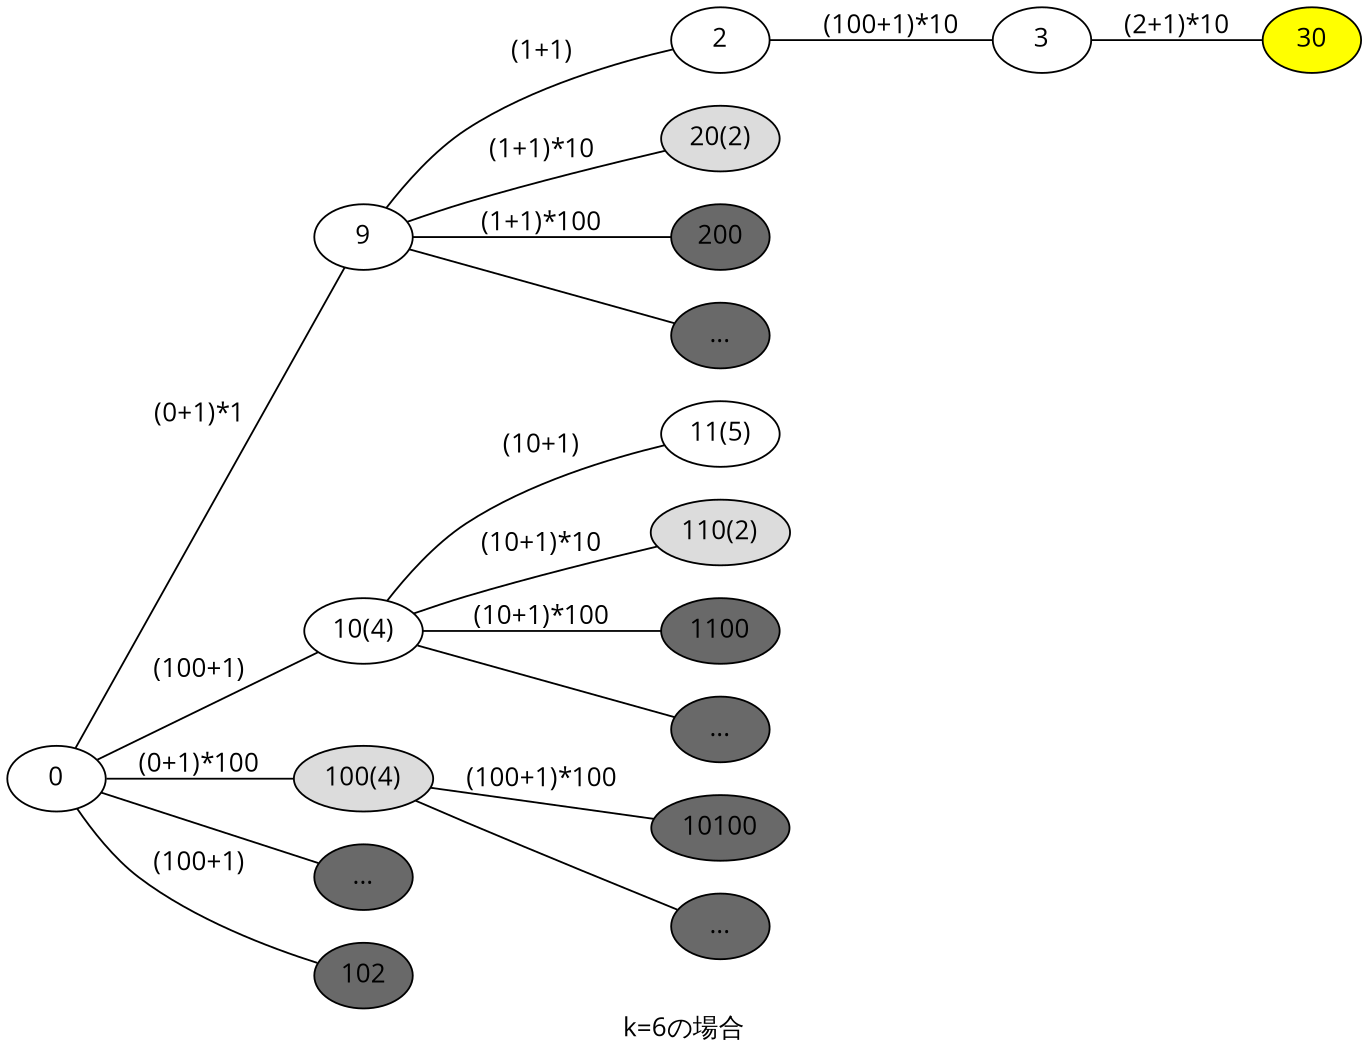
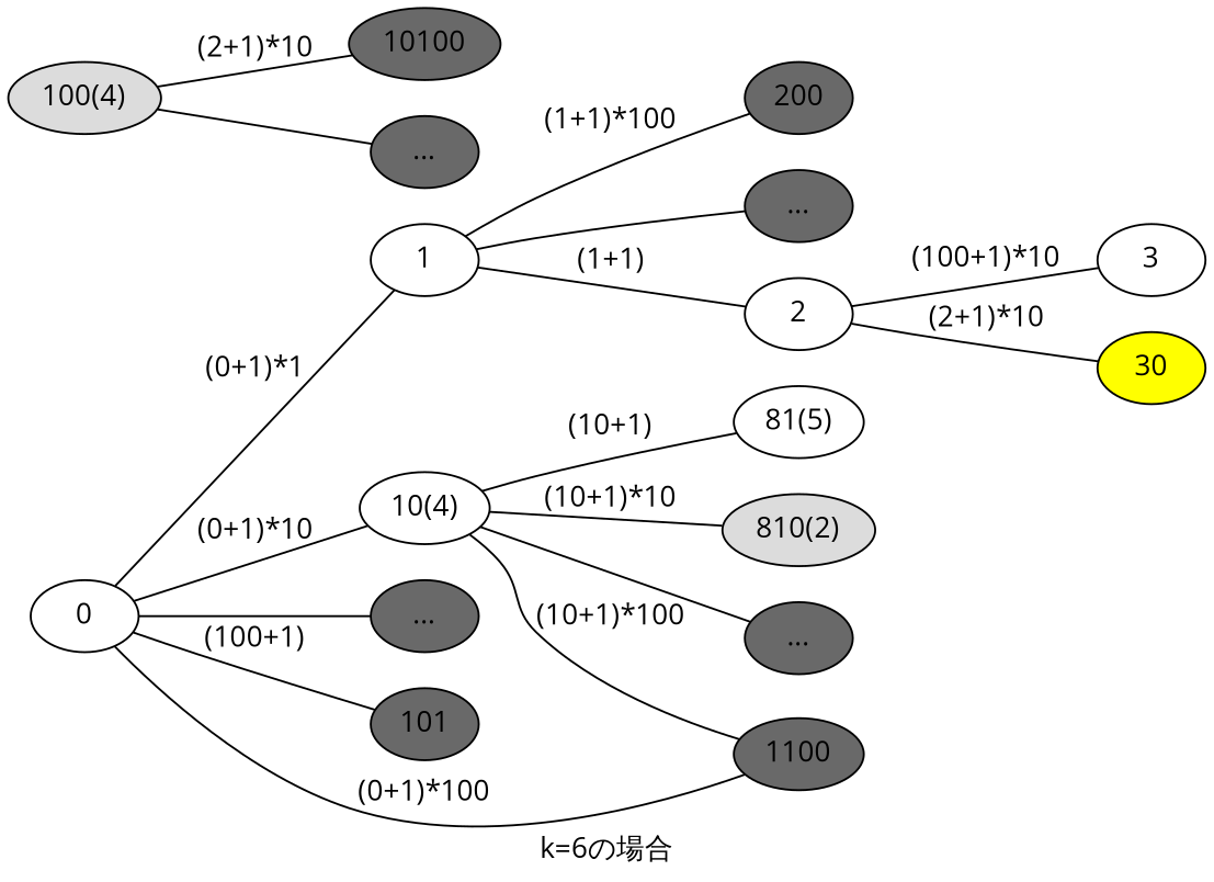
  graph {
    fontname="Open Sans"
    label="k=6の場合"
    rankdir=LR
    node [fontname="Open Sans" fillcolor="#696969" style=filled]
    edge [fontname="Open Sans"]
    0 [fillcolor="" style=""]
-   1 [label=9 fillcolor="" style=""]
+   1 [fillcolor="" style=""]
    "10(4)" [fillcolor="" style=""]
    "100(4)" [fillcolor="#dcdcdc"]
    n5 [label="..."]
-   101 [label=102]
+   101
    2 [fillcolor="" style=""]
-   "20(2)" [fillcolor="#dcdcdc"]
    200
    n10 [label="..."]
-   "11(5)" [fillcolor="" style=""]
-   "110(2)" [fillcolor="#dcdcdc"]
+   "11(5)" [label="81(5)" fillcolor="" style=""]
+   "110(2)" [fillcolor="#dcdcdc" label="810(2)"]
    1100
    n14 [label="..."]
    10100
    n16 [label="..."]
    3 [fillcolor="" style=""]
    30 [fillcolor=yellow]
    0 -- 1 [label="(0+1)*1"]
-   0 -- "10(4)" [label="(100+1)"]
-   0 -- "100(4)" [label="(0+1)*100"]
+   0 -- "10(4)" [label="(0+1)*10"]
+   0 -- 1100 [label="(0+1)*100"]
    0 -- n5
    0 -- 101 [label="(100+1)"]
    1 -- 2 [label="(1+1)"]
-   1 -- "20(2)" [label="(1+1)*10"]
    1 -- 200 [label="(1+1)*100"]
    1 -- n10
    "10(4)" -- "11(5)" [label="(10+1)"]
    "10(4)" -- "110(2)" [label="(10+1)*10"]
    "10(4)" -- 1100 [label="(10+1)*100"]
    "10(4)" -- n14
-   "100(4)" -- 10100 [label="(100+1)*100"]
+   "100(4)" -- 10100 [label="(2+1)*10"]
    "100(4)" -- n16
    2 -- 3 [label="(100+1)*10"]
-   3 -- 30 [label="(2+1)*10"]
+   2 -- 30 [label="(2+1)*10"]
  }
